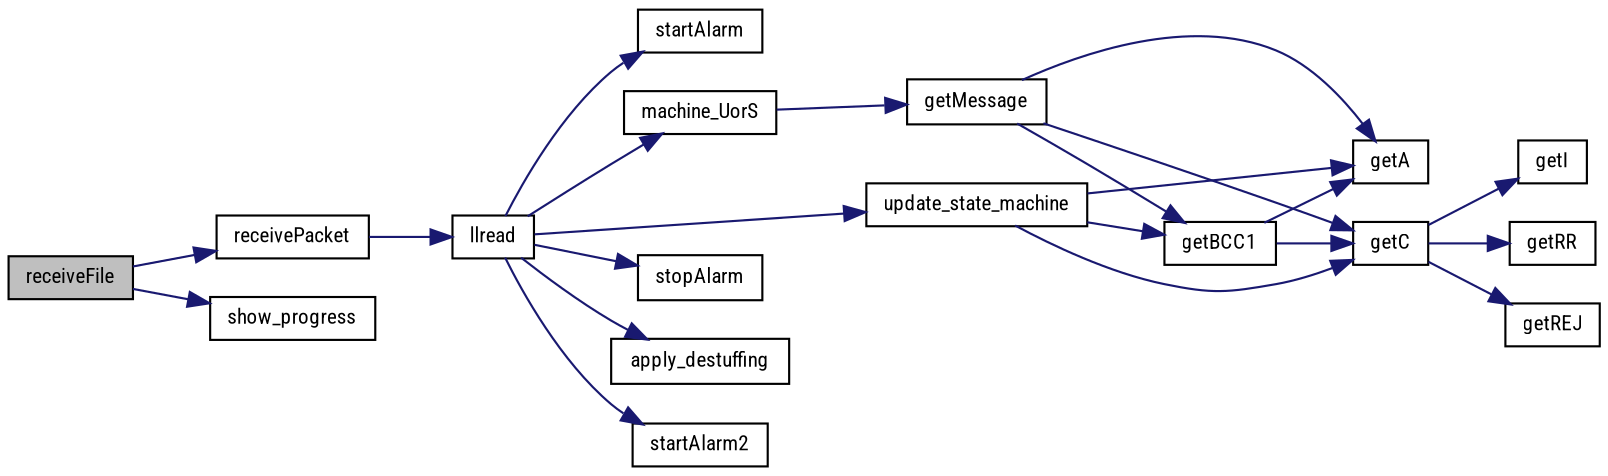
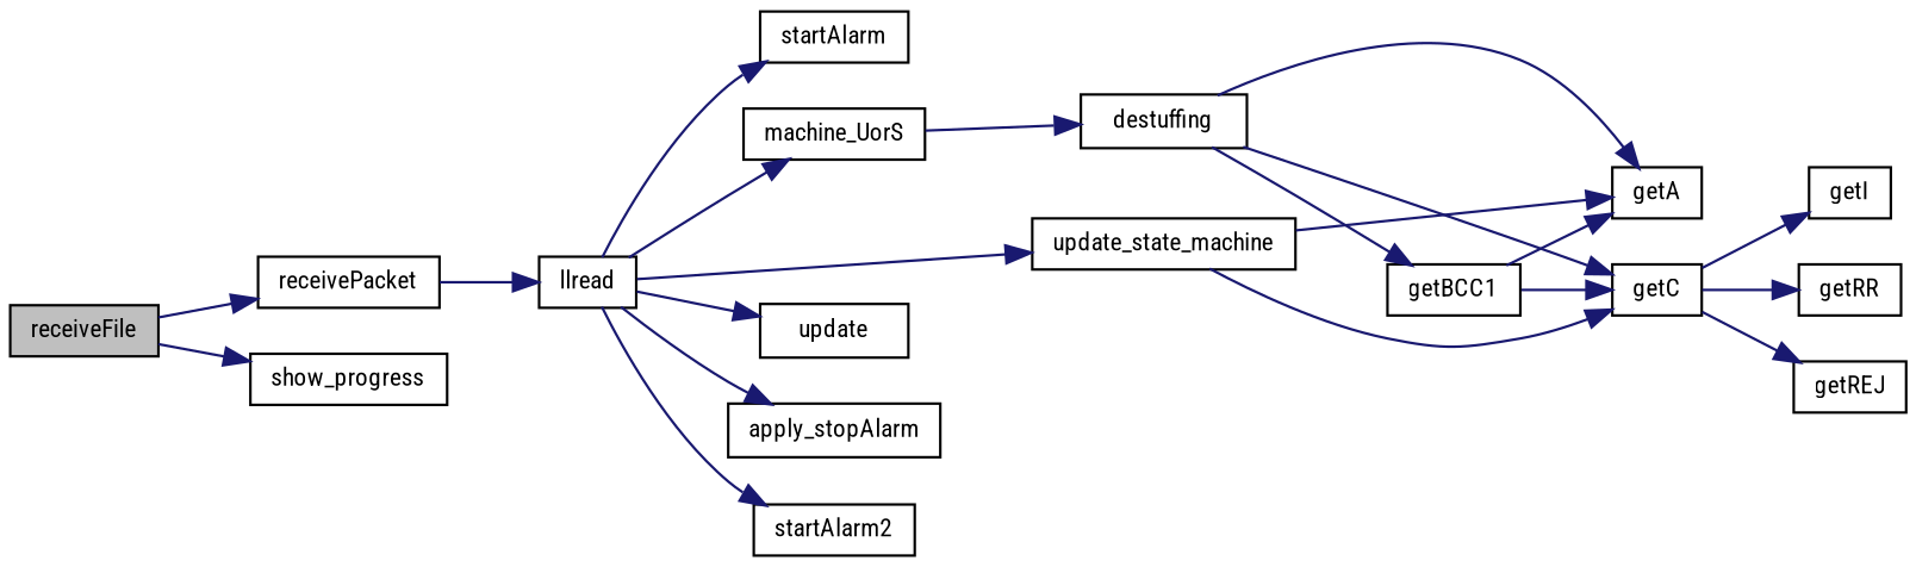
  digraph {
    fontname="Roboto Condensed"
    rankdir=LR
    node [color=black fillcolor=white fontname="Roboto Condensed" fontsize=10 shape=record style=filled]
    edge [color=midnightblue fontname="Roboto Condensed" fontsize=10 labelfontname=Helvetica labelfontsize=10 style=solid]
    n1 [fillcolor=grey75 fontcolor=black height=0.2 label=receiveFile width=0.4]
    n2 [height=0.2 label=receivePacket width=0.4]
    n3 [height=0.2 label=show_progress width=0.4]
    n4 [height=0.2 label=llread width=0.4]
    n5 [height=0.2 label=startAlarm width=0.4]
    n6 [height=0.2 label=update_state_machine width=0.4]
-   n7 [height=0.2 label=stopAlarm width=0.4]
-   n8 [height=0.2 label=apply_destuffing width=0.4]
+   n7 [height=0.2 label=update width=0.4]
+   n8 [height=0.2 label=apply_stopAlarm width=0.4]
    n9 [height=0.2 label=startAlarm2 width=0.4]
    n10 [height=0.2 label=machine_UorS width=0.4]
    n11 [height=0.2 label=getA width=0.4]
    n12 [height=0.2 label=getC width=0.4]
    n13 [height=0.2 label=getBCC1 width=0.4]
-   n14 [height=0.2 label=getMessage width=0.4]
+   n14 [height=0.2 label=destuffing width=0.4]
    n15 [height=0.2 label=getI width=0.4]
    n16 [height=0.2 label=getRR width=0.4]
    n17 [height=0.2 label=getREJ width=0.4]
    n1 -> n2
    n1 -> n3
    n2 -> n4
    n4 -> n5
    n4 -> n6
    n4 -> n7
    n4 -> n8
    n4 -> n9
    n4 -> n10
    n6 -> n11
    n6 -> n12
-   n6 -> n13
    n10 -> n14
    n12 -> n15
    n12 -> n16
    n12 -> n17
    n13 -> n11
    n13 -> n12
    n14 -> n11
    n14 -> n12
    n14 -> n13
  }
